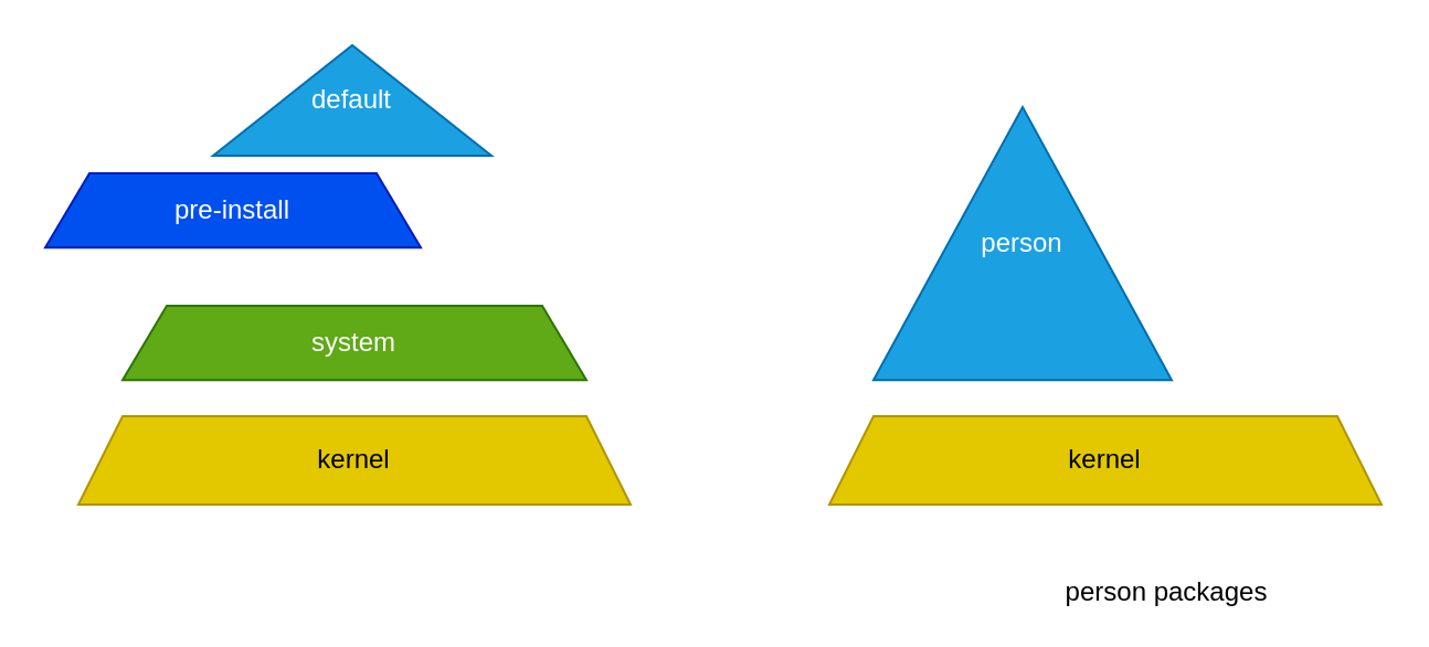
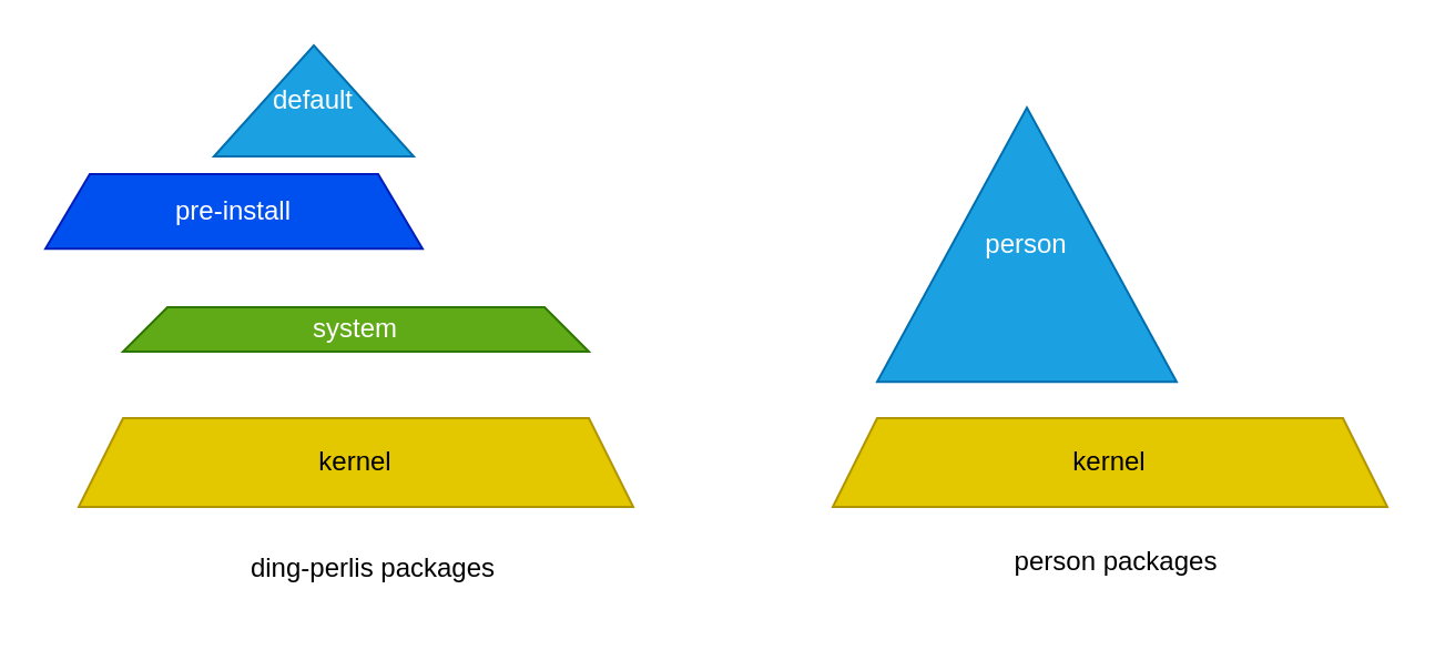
  <mxCell id="0" />
  <mxCell id="1" parent="0" />
  <mxCell id="2" value="kernel" style="shape=trapezoid;perimeter=trapezoidPerimeter;whiteSpace=wrap;html=1;fixedSize=1;fillColor=#e3c800;fontColor=#000000;strokeColor=#B09500;" vertex="1" parent="1"><mxGeometry x="35" y="188" width="250" height="40" as="geometry" /></mxCell>
- <mxCell id="3" value="system" style="shape=trapezoid;perimeter=trapezoidPerimeter;whiteSpace=wrap;html=1;fixedSize=1;fillColor=#60a917;fontColor=#ffffff;strokeColor=#2D7600;" vertex="1" parent="1"><mxGeometry x="55" y="138" width="210" height="33.6" as="geometry" /></mxCell>
+ <mxCell id="3" value="system" style="shape=trapezoid;perimeter=trapezoidPerimeter;whiteSpace=wrap;html=1;fixedSize=1;fillColor=#60a917;fontColor=#ffffff;strokeColor=#2D7600;" vertex="1" parent="1"><mxGeometry x="55" y="138" width="210" height="20" as="geometry" /></mxCell>
  <mxCell id="4" value="pre-install" style="shape=trapezoid;perimeter=trapezoidPerimeter;whiteSpace=wrap;html=1;fixedSize=1;fillColor=#0050ef;fontColor=#ffffff;strokeColor=#001DBC;" vertex="1" parent="1"><mxGeometry x="20" y="78" width="170" height="33.6" as="geometry" /></mxCell>
- <mxCell id="5" value="default" style="triangle;whiteSpace=wrap;html=1;direction=north;fillColor=#1ba1e2;fontColor=#ffffff;strokeColor=#006EAF;" vertex="1" parent="1"><mxGeometry x="96" y="20" width="126" height="50" as="geometry" /></mxCell>
+ <mxCell id="5" value="default" style="triangle;whiteSpace=wrap;html=1;direction=north;fillColor=#1ba1e2;fontColor=#ffffff;strokeColor=#006EAF;" vertex="1" parent="1"><mxGeometry x="96" y="20" width="90" height="50" as="geometry" /></mxCell>
  <mxCell id="6" value="kernel" style="shape=trapezoid;perimeter=trapezoidPerimeter;whiteSpace=wrap;html=1;fixedSize=1;fillColor=#e3c800;fontColor=#000000;strokeColor=#B09500;" vertex="1" parent="1"><mxGeometry x="375" y="188" width="250" height="40" as="geometry" /></mxCell>
  <mxCell id="7" value="person" style="triangle;whiteSpace=wrap;html=1;direction=north;fillColor=#1ba1e2;fontColor=#ffffff;strokeColor=#006EAF;" vertex="1" parent="1"><mxGeometry x="395" y="48" width="135" height="123.6" as="geometry" /></mxCell>
- <mxCell id="9" value="person packages" style="text;html=1;strokeColor=none;fillColor=none;align=center;verticalAlign=middle;whiteSpace=wrap;rounded=0;" vertex="1" parent="1"><mxGeometry x="460" y="253" width="136" height="30" as="geometry" /></mxCell>
+ <mxCell id="8" value="ding-perlis packages" style="text;html=1;strokeColor=none;fillColor=none;align=center;verticalAlign=middle;whiteSpace=wrap;rounded=0;" vertex="1" parent="1"><mxGeometry x="100" y="241" width="136" height="30" as="geometry" /></mxCell>
+ <mxCell id="9" value="person packages" style="text;html=1;strokeColor=none;fillColor=none;align=center;verticalAlign=middle;whiteSpace=wrap;rounded=0;" vertex="1" parent="1"><mxGeometry x="435" y="238" width="136" height="30" as="geometry" /></mxCell>
